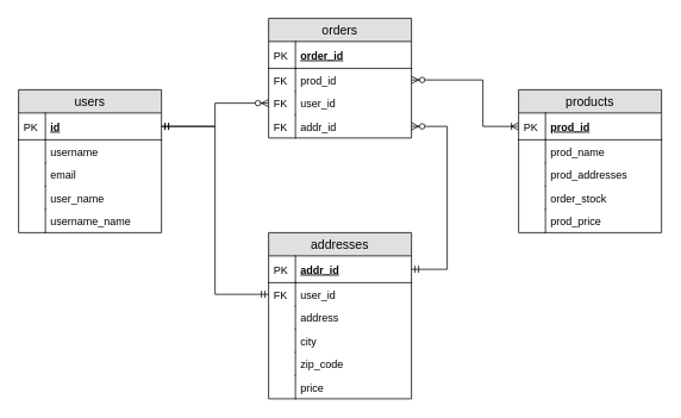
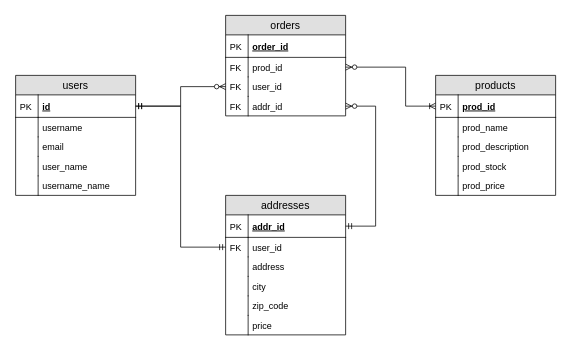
  <mxCell id="0" />
  <mxCell id="1" parent="0" />
  <mxCell id="2" value="users" style="swimlane;fontStyle=0;childLayout=stackLayout;horizontal=1;startSize=26;fillColor=#e0e0e0;horizontalStack=0;resizeParent=1;resizeParentMax=0;resizeLast=0;collapsible=1;marginBottom=0;swimlaneFillColor=#ffffff;align=center;fontSize=14;" vertex="1" parent="1"><mxGeometry x="20" y="100" width="160" height="160" as="geometry"><mxRectangle x="20" y="20" width="70" height="26" as="alternateBounds" /></mxGeometry></mxCell>
  <mxCell id="3" value="id" style="shape=partialRectangle;top=0;left=0;right=0;bottom=1;align=left;verticalAlign=middle;fillColor=none;spacingLeft=34;spacingRight=4;overflow=hidden;rotatable=0;points=[[0,0.5],[1,0.5]];portConstraint=eastwest;dropTarget=0;fontStyle=5;fontSize=12;" vertex="1" parent="2"><mxGeometry y="26" width="160" height="30" as="geometry" /></mxCell>
  <mxCell id="4" value="PK" style="shape=partialRectangle;top=0;left=0;bottom=0;fillColor=none;align=left;verticalAlign=middle;spacingLeft=4;spacingRight=4;overflow=hidden;rotatable=0;points=[];portConstraint=eastwest;part=1;fontSize=12;" vertex="1" connectable="0" parent="3"><mxGeometry width="30" height="30" as="geometry" /></mxCell>
  <mxCell id="5" value="username" style="shape=partialRectangle;top=0;left=0;right=0;bottom=0;align=left;verticalAlign=top;fillColor=none;spacingLeft=34;spacingRight=4;overflow=hidden;rotatable=0;points=[[0,0.5],[1,0.5]];portConstraint=eastwest;dropTarget=0;fontSize=12;" vertex="1" parent="2"><mxGeometry y="56" width="160" height="26" as="geometry" /></mxCell>
  <mxCell id="6" value="" style="shape=partialRectangle;top=0;left=0;bottom=0;fillColor=none;align=left;verticalAlign=top;spacingLeft=4;spacingRight=4;overflow=hidden;rotatable=0;points=[];portConstraint=eastwest;part=1;fontSize=12;" vertex="1" connectable="0" parent="5"><mxGeometry width="30" height="26" as="geometry" /></mxCell>
  <mxCell id="7" value="email" style="shape=partialRectangle;top=0;left=0;right=0;bottom=0;align=left;verticalAlign=top;fillColor=none;spacingLeft=34;spacingRight=4;overflow=hidden;rotatable=0;points=[[0,0.5],[1,0.5]];portConstraint=eastwest;dropTarget=0;fontSize=12;" vertex="1" parent="2"><mxGeometry y="82" width="160" height="26" as="geometry" /></mxCell>
  <mxCell id="8" value="" style="shape=partialRectangle;top=0;left=0;bottom=0;fillColor=none;align=left;verticalAlign=top;spacingLeft=4;spacingRight=4;overflow=hidden;rotatable=0;points=[];portConstraint=eastwest;part=1;fontSize=12;" vertex="1" connectable="0" parent="7"><mxGeometry width="30" height="26" as="geometry" /></mxCell>
  <mxCell id="9" value="user_name" style="shape=partialRectangle;top=0;left=0;right=0;bottom=0;align=left;verticalAlign=top;fillColor=none;spacingLeft=34;spacingRight=4;overflow=hidden;rotatable=0;points=[[0,0.5],[1,0.5]];portConstraint=eastwest;dropTarget=0;fontSize=12;" vertex="1" parent="2"><mxGeometry y="108" width="160" height="26" as="geometry" /></mxCell>
  <mxCell id="10" value="" style="shape=partialRectangle;top=0;left=0;bottom=0;fillColor=none;align=left;verticalAlign=top;spacingLeft=4;spacingRight=4;overflow=hidden;rotatable=0;points=[];portConstraint=eastwest;part=1;fontSize=12;" vertex="1" connectable="0" parent="9"><mxGeometry width="30" height="26" as="geometry" /></mxCell>
  <mxCell id="11" value="username_name" style="shape=partialRectangle;top=0;left=0;right=0;bottom=0;align=left;verticalAlign=top;fillColor=none;spacingLeft=34;spacingRight=4;overflow=hidden;rotatable=0;points=[[0,0.5],[1,0.5]];portConstraint=eastwest;dropTarget=0;fontSize=12;" vertex="1" parent="2"><mxGeometry y="134" width="160" height="26" as="geometry" /></mxCell>
  <mxCell id="12" value="" style="shape=partialRectangle;top=0;left=0;bottom=0;fillColor=none;align=left;verticalAlign=top;spacingLeft=4;spacingRight=4;overflow=hidden;rotatable=0;points=[];portConstraint=eastwest;part=1;fontSize=12;" vertex="1" connectable="0" parent="11"><mxGeometry width="30" height="26" as="geometry" /></mxCell>
  <mxCell id="13" value="addresses" style="swimlane;fontStyle=0;childLayout=stackLayout;horizontal=1;startSize=26;fillColor=#e0e0e0;horizontalStack=0;resizeParent=1;resizeParentMax=0;resizeLast=0;collapsible=1;marginBottom=0;swimlaneFillColor=#ffffff;align=center;fontSize=14;" vertex="1" parent="1"><mxGeometry x="300" y="260" width="160" height="186" as="geometry"><mxRectangle x="20" y="20" width="70" height="26" as="alternateBounds" /></mxGeometry></mxCell>
  <mxCell id="14" value="addr_id" style="shape=partialRectangle;top=0;left=0;right=0;bottom=1;align=left;verticalAlign=middle;fillColor=none;spacingLeft=34;spacingRight=4;overflow=hidden;rotatable=0;points=[[0,0.5],[1,0.5]];portConstraint=eastwest;dropTarget=0;fontStyle=5;fontSize=12;" vertex="1" parent="13"><mxGeometry y="26" width="160" height="30" as="geometry" /></mxCell>
  <mxCell id="15" value="PK" style="shape=partialRectangle;top=0;left=0;bottom=0;fillColor=none;align=left;verticalAlign=middle;spacingLeft=4;spacingRight=4;overflow=hidden;rotatable=0;points=[];portConstraint=eastwest;part=1;fontSize=12;" vertex="1" connectable="0" parent="14"><mxGeometry width="30" height="30" as="geometry" /></mxCell>
  <mxCell id="16" value="user_id" style="shape=partialRectangle;top=0;left=0;right=0;bottom=0;align=left;verticalAlign=top;fillColor=none;spacingLeft=34;spacingRight=4;overflow=hidden;rotatable=0;points=[[0,0.5],[1,0.5]];portConstraint=eastwest;dropTarget=0;fontSize=12;" vertex="1" parent="13"><mxGeometry y="56" width="160" height="26" as="geometry" /></mxCell>
  <mxCell id="17" value="FK" style="shape=partialRectangle;top=0;left=0;bottom=0;fillColor=none;align=left;verticalAlign=top;spacingLeft=4;spacingRight=4;overflow=hidden;rotatable=0;points=[];portConstraint=eastwest;part=1;fontSize=12;" vertex="1" connectable="0" parent="16"><mxGeometry width="30" height="26" as="geometry" /></mxCell>
  <mxCell id="18" value="address" style="shape=partialRectangle;top=0;left=0;right=0;bottom=0;align=left;verticalAlign=top;fillColor=none;spacingLeft=34;spacingRight=4;overflow=hidden;rotatable=0;points=[[0,0.5],[1,0.5]];portConstraint=eastwest;dropTarget=0;fontSize=12;" vertex="1" parent="13"><mxGeometry y="82" width="160" height="26" as="geometry" /></mxCell>
  <mxCell id="19" value="" style="shape=partialRectangle;top=0;left=0;bottom=0;fillColor=none;align=left;verticalAlign=top;spacingLeft=4;spacingRight=4;overflow=hidden;rotatable=0;points=[];portConstraint=eastwest;part=1;fontSize=12;" vertex="1" connectable="0" parent="18"><mxGeometry width="30" height="26" as="geometry" /></mxCell>
  <mxCell id="20" value="city" style="shape=partialRectangle;top=0;left=0;right=0;bottom=0;align=left;verticalAlign=top;fillColor=none;spacingLeft=34;spacingRight=4;overflow=hidden;rotatable=0;points=[[0,0.5],[1,0.5]];portConstraint=eastwest;dropTarget=0;fontSize=12;" vertex="1" parent="13"><mxGeometry y="108" width="160" height="26" as="geometry" /></mxCell>
  <mxCell id="21" value="" style="shape=partialRectangle;top=0;left=0;bottom=0;fillColor=none;align=left;verticalAlign=top;spacingLeft=4;spacingRight=4;overflow=hidden;rotatable=0;points=[];portConstraint=eastwest;part=1;fontSize=12;" vertex="1" connectable="0" parent="20"><mxGeometry width="30" height="26" as="geometry" /></mxCell>
  <mxCell id="22" value="zip_code" style="shape=partialRectangle;top=0;left=0;right=0;bottom=0;align=left;verticalAlign=top;fillColor=none;spacingLeft=34;spacingRight=4;overflow=hidden;rotatable=0;points=[[0,0.5],[1,0.5]];portConstraint=eastwest;dropTarget=0;fontSize=12;" vertex="1" parent="13"><mxGeometry y="134" width="160" height="26" as="geometry" /></mxCell>
  <mxCell id="23" value="" style="shape=partialRectangle;top=0;left=0;bottom=0;fillColor=none;align=left;verticalAlign=top;spacingLeft=4;spacingRight=4;overflow=hidden;rotatable=0;points=[];portConstraint=eastwest;part=1;fontSize=12;" vertex="1" connectable="0" parent="22"><mxGeometry width="30" height="26" as="geometry" /></mxCell>
  <mxCell id="24" value="price" style="shape=partialRectangle;top=0;left=0;right=0;bottom=0;align=left;verticalAlign=top;fillColor=none;spacingLeft=34;spacingRight=4;overflow=hidden;rotatable=0;points=[[0,0.5],[1,0.5]];portConstraint=eastwest;dropTarget=0;fontSize=12;" vertex="1" parent="13"><mxGeometry y="160" width="160" height="26" as="geometry" /></mxCell>
  <mxCell id="25" value="" style="shape=partialRectangle;top=0;left=0;bottom=0;fillColor=none;align=left;verticalAlign=top;spacingLeft=4;spacingRight=4;overflow=hidden;rotatable=0;points=[];portConstraint=eastwest;part=1;fontSize=12;" vertex="1" connectable="0" parent="24"><mxGeometry width="30" height="26" as="geometry" /></mxCell>
  <mxCell id="26" value="products" style="swimlane;fontStyle=0;childLayout=stackLayout;horizontal=1;startSize=26;fillColor=#e0e0e0;horizontalStack=0;resizeParent=1;resizeParentMax=0;resizeLast=0;collapsible=1;marginBottom=0;swimlaneFillColor=#ffffff;align=center;fontSize=14;" vertex="1" parent="1"><mxGeometry x="580" y="100" width="160" height="160" as="geometry"><mxRectangle x="20" y="20" width="70" height="26" as="alternateBounds" /></mxGeometry></mxCell>
  <mxCell id="27" value="prod_id" style="shape=partialRectangle;top=0;left=0;right=0;bottom=1;align=left;verticalAlign=middle;fillColor=none;spacingLeft=34;spacingRight=4;overflow=hidden;rotatable=0;points=[[0,0.5],[1,0.5]];portConstraint=eastwest;dropTarget=0;fontStyle=5;fontSize=12;" vertex="1" parent="26"><mxGeometry y="26" width="160" height="30" as="geometry" /></mxCell>
  <mxCell id="28" value="PK" style="shape=partialRectangle;top=0;left=0;bottom=0;fillColor=none;align=left;verticalAlign=middle;spacingLeft=4;spacingRight=4;overflow=hidden;rotatable=0;points=[];portConstraint=eastwest;part=1;fontSize=12;" vertex="1" connectable="0" parent="27"><mxGeometry width="30" height="30" as="geometry" /></mxCell>
  <mxCell id="29" value="prod_name" style="shape=partialRectangle;top=0;left=0;right=0;bottom=0;align=left;verticalAlign=top;fillColor=none;spacingLeft=34;spacingRight=4;overflow=hidden;rotatable=0;points=[[0,0.5],[1,0.5]];portConstraint=eastwest;dropTarget=0;fontSize=12;" vertex="1" parent="26"><mxGeometry y="56" width="160" height="26" as="geometry" /></mxCell>
  <mxCell id="30" value="" style="shape=partialRectangle;top=0;left=0;bottom=0;fillColor=none;align=left;verticalAlign=top;spacingLeft=4;spacingRight=4;overflow=hidden;rotatable=0;points=[];portConstraint=eastwest;part=1;fontSize=12;" vertex="1" connectable="0" parent="29"><mxGeometry width="30" height="26" as="geometry" /></mxCell>
- <mxCell id="31" value="prod_addresses" style="shape=partialRectangle;top=0;left=0;right=0;bottom=0;align=left;verticalAlign=top;fillColor=none;spacingLeft=34;spacingRight=4;overflow=hidden;rotatable=0;points=[[0,0.5],[1,0.5]];portConstraint=eastwest;dropTarget=0;fontSize=12;" vertex="1" parent="26"><mxGeometry y="82" width="160" height="26" as="geometry" /></mxCell>
+ <mxCell id="31" value="prod_description" style="shape=partialRectangle;top=0;left=0;right=0;bottom=0;align=left;verticalAlign=top;fillColor=none;spacingLeft=34;spacingRight=4;overflow=hidden;rotatable=0;points=[[0,0.5],[1,0.5]];portConstraint=eastwest;dropTarget=0;fontSize=12;" vertex="1" parent="26"><mxGeometry y="82" width="160" height="26" as="geometry" /></mxCell>
  <mxCell id="32" value="" style="shape=partialRectangle;top=0;left=0;bottom=0;fillColor=none;align=left;verticalAlign=top;spacingLeft=4;spacingRight=4;overflow=hidden;rotatable=0;points=[];portConstraint=eastwest;part=1;fontSize=12;" vertex="1" connectable="0" parent="31"><mxGeometry width="30" height="26" as="geometry" /></mxCell>
- <mxCell id="33" value="order_stock" style="shape=partialRectangle;top=0;left=0;right=0;bottom=0;align=left;verticalAlign=top;fillColor=none;spacingLeft=34;spacingRight=4;overflow=hidden;rotatable=0;points=[[0,0.5],[1,0.5]];portConstraint=eastwest;dropTarget=0;fontSize=12;" vertex="1" parent="26"><mxGeometry y="108" width="160" height="26" as="geometry" /></mxCell>
+ <mxCell id="33" value="prod_stock" style="shape=partialRectangle;top=0;left=0;right=0;bottom=0;align=left;verticalAlign=top;fillColor=none;spacingLeft=34;spacingRight=4;overflow=hidden;rotatable=0;points=[[0,0.5],[1,0.5]];portConstraint=eastwest;dropTarget=0;fontSize=12;" vertex="1" parent="26"><mxGeometry y="108" width="160" height="26" as="geometry" /></mxCell>
  <mxCell id="34" value="" style="shape=partialRectangle;top=0;left=0;bottom=0;fillColor=none;align=left;verticalAlign=top;spacingLeft=4;spacingRight=4;overflow=hidden;rotatable=0;points=[];portConstraint=eastwest;part=1;fontSize=12;" vertex="1" connectable="0" parent="33"><mxGeometry width="30" height="26" as="geometry" /></mxCell>
  <mxCell id="35" value="prod_price" style="shape=partialRectangle;top=0;left=0;right=0;bottom=0;align=left;verticalAlign=top;fillColor=none;spacingLeft=34;spacingRight=4;overflow=hidden;rotatable=0;points=[[0,0.5],[1,0.5]];portConstraint=eastwest;dropTarget=0;fontSize=12;" vertex="1" parent="26"><mxGeometry y="134" width="160" height="26" as="geometry" /></mxCell>
  <mxCell id="36" value="" style="shape=partialRectangle;top=0;left=0;bottom=0;fillColor=none;align=left;verticalAlign=top;spacingLeft=4;spacingRight=4;overflow=hidden;rotatable=0;points=[];portConstraint=eastwest;part=1;fontSize=12;" vertex="1" connectable="0" parent="35"><mxGeometry width="30" height="26" as="geometry" /></mxCell>
  <mxCell id="37" value="orders" style="swimlane;fontStyle=0;childLayout=stackLayout;horizontal=1;startSize=26;fillColor=#e0e0e0;horizontalStack=0;resizeParent=1;resizeParentMax=0;resizeLast=0;collapsible=1;marginBottom=0;swimlaneFillColor=#ffffff;align=center;fontSize=14;" vertex="1" parent="1"><mxGeometry x="300" y="20" width="160" height="134" as="geometry"><mxRectangle x="20" y="20" width="70" height="26" as="alternateBounds" /></mxGeometry></mxCell>
  <mxCell id="38" value="order_id" style="shape=partialRectangle;top=0;left=0;right=0;bottom=1;align=left;verticalAlign=middle;fillColor=none;spacingLeft=34;spacingRight=4;overflow=hidden;rotatable=0;points=[[0,0.5],[1,0.5]];portConstraint=eastwest;dropTarget=0;fontStyle=5;fontSize=12;" vertex="1" parent="37"><mxGeometry y="26" width="160" height="30" as="geometry" /></mxCell>
  <mxCell id="39" value="PK" style="shape=partialRectangle;top=0;left=0;bottom=0;fillColor=none;align=left;verticalAlign=middle;spacingLeft=4;spacingRight=4;overflow=hidden;rotatable=0;points=[];portConstraint=eastwest;part=1;fontSize=12;" vertex="1" connectable="0" parent="38"><mxGeometry width="30" height="30" as="geometry" /></mxCell>
  <mxCell id="40" value="prod_id" style="shape=partialRectangle;top=0;left=0;right=0;bottom=0;align=left;verticalAlign=top;fillColor=none;spacingLeft=34;spacingRight=4;overflow=hidden;rotatable=0;points=[[0,0.5],[1,0.5]];portConstraint=eastwest;dropTarget=0;fontSize=12;" vertex="1" parent="37"><mxGeometry y="56" width="160" height="26" as="geometry" /></mxCell>
  <mxCell id="41" value="FK" style="shape=partialRectangle;top=0;left=0;bottom=0;fillColor=none;align=left;verticalAlign=top;spacingLeft=4;spacingRight=4;overflow=hidden;rotatable=0;points=[];portConstraint=eastwest;part=1;fontSize=12;" vertex="1" connectable="0" parent="40"><mxGeometry width="30" height="26" as="geometry" /></mxCell>
  <mxCell id="42" value="user_id" style="shape=partialRectangle;top=0;left=0;right=0;bottom=0;align=left;verticalAlign=top;fillColor=none;spacingLeft=34;spacingRight=4;overflow=hidden;rotatable=0;points=[[0,0.5],[1,0.5]];portConstraint=eastwest;dropTarget=0;fontSize=12;" vertex="1" parent="37"><mxGeometry y="82" width="160" height="26" as="geometry" /></mxCell>
  <mxCell id="43" value="FK" style="shape=partialRectangle;top=0;left=0;bottom=0;fillColor=none;align=left;verticalAlign=top;spacingLeft=4;spacingRight=4;overflow=hidden;rotatable=0;points=[];portConstraint=eastwest;part=1;fontSize=12;" vertex="1" connectable="0" parent="42"><mxGeometry width="30" height="26" as="geometry" /></mxCell>
  <mxCell id="44" value="addr_id" style="shape=partialRectangle;top=0;left=0;right=0;bottom=0;align=left;verticalAlign=top;fillColor=none;spacingLeft=34;spacingRight=4;overflow=hidden;rotatable=0;points=[[0,0.5],[1,0.5]];portConstraint=eastwest;dropTarget=0;fontSize=12;" vertex="1" parent="37"><mxGeometry y="108" width="160" height="26" as="geometry" /></mxCell>
  <mxCell id="45" value="FK" style="shape=partialRectangle;top=0;left=0;bottom=0;fillColor=none;align=left;verticalAlign=top;spacingLeft=4;spacingRight=4;overflow=hidden;rotatable=0;points=[];portConstraint=eastwest;part=1;fontSize=12;" vertex="1" connectable="0" parent="44"><mxGeometry width="30" height="26" as="geometry" /></mxCell>
  <mxCell id="46" style="edgeStyle=orthogonalEdgeStyle;rounded=0;orthogonalLoop=1;jettySize=auto;html=1;exitX=1;exitY=0.5;exitDx=0;exitDy=0;entryX=0;entryY=0.5;entryDx=0;entryDy=0;startArrow=ERmandOne;startFill=0;endArrow=ERmandOne;endFill=0;" edge="1" parent="1" source="3" target="16"><mxGeometry relative="1" as="geometry" /></mxCell>
  <mxCell id="47" style="edgeStyle=orthogonalEdgeStyle;rounded=0;orthogonalLoop=1;jettySize=auto;html=1;exitX=1;exitY=0.5;exitDx=0;exitDy=0;entryX=0;entryY=0.5;entryDx=0;entryDy=0;startArrow=ERmandOne;startFill=0;endArrow=ERzeroToMany;endFill=1;" edge="1" parent="1" source="3" target="42"><mxGeometry relative="1" as="geometry" /></mxCell>
  <mxCell id="48" style="edgeStyle=orthogonalEdgeStyle;rounded=0;orthogonalLoop=1;jettySize=auto;html=1;exitX=1;exitY=0.5;exitDx=0;exitDy=0;entryX=0;entryY=0.5;entryDx=0;entryDy=0;startArrow=ERzeroToMany;startFill=1;endArrow=ERoneToMany;endFill=0;" edge="1" parent="1" source="40" target="27"><mxGeometry relative="1" as="geometry"><Array as="points"><mxPoint x="540" y="89" /><mxPoint x="540" y="141" /></Array></mxGeometry></mxCell>
  <mxCell id="49" style="edgeStyle=orthogonalEdgeStyle;rounded=0;orthogonalLoop=1;jettySize=auto;html=1;exitX=1;exitY=0.5;exitDx=0;exitDy=0;entryX=1;entryY=0.5;entryDx=0;entryDy=0;startArrow=ERzeroToMany;startFill=1;endArrow=ERmandOne;endFill=0;" edge="1" parent="1" source="44" target="14"><mxGeometry relative="1" as="geometry"><Array as="points"><mxPoint x="500" y="141" /><mxPoint x="500" y="301" /></Array></mxGeometry></mxCell>
